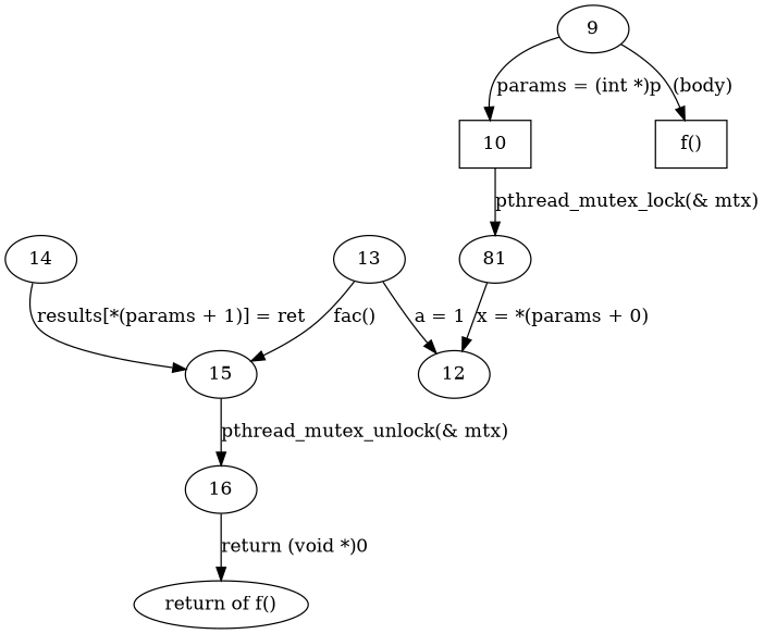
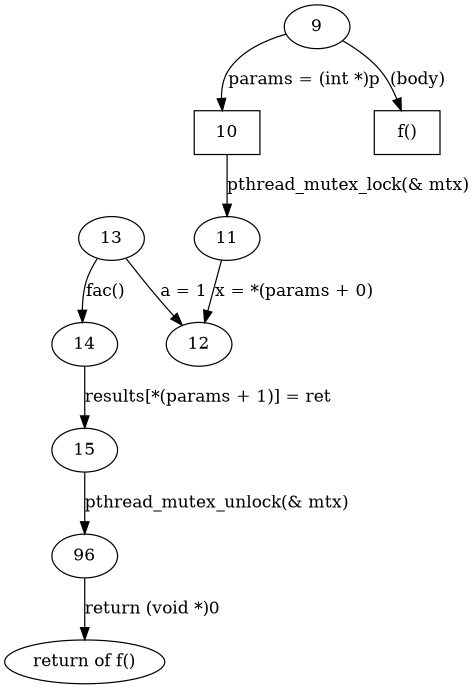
  digraph {
    node [fillcolor=white style=filled]
    n1 [label="return of f()" shape=ellipse]
-   16
+   16 [label=96]
    15
    14
    13
    12
-   11 [label=81]
+   11
    10 [shape=box]
    9
    n10 [label="f()" shape=box]
    16 -> n1 [label="return (void *)0\n"]
    15 -> 16 [label="pthread_mutex_unlock(&amp; mtx)\n"]
    14 -> 15 [label="results[*(params + 1)] = ret\n"]
-   13 -> 15 [label="fac()\n"]
+   13 -> 14 [label="fac()\n"]
    13 -> 12 [label="a = 1\n"]
    11 -> 12 [label="x = *(params + 0)\n"]
    10 -> 11 [label="pthread_mutex_lock(&amp; mtx)\n"]
    9 -> 10 [label="params = (int *)p\n"]
    9 -> n10 [label="(body)\n"]
  }
